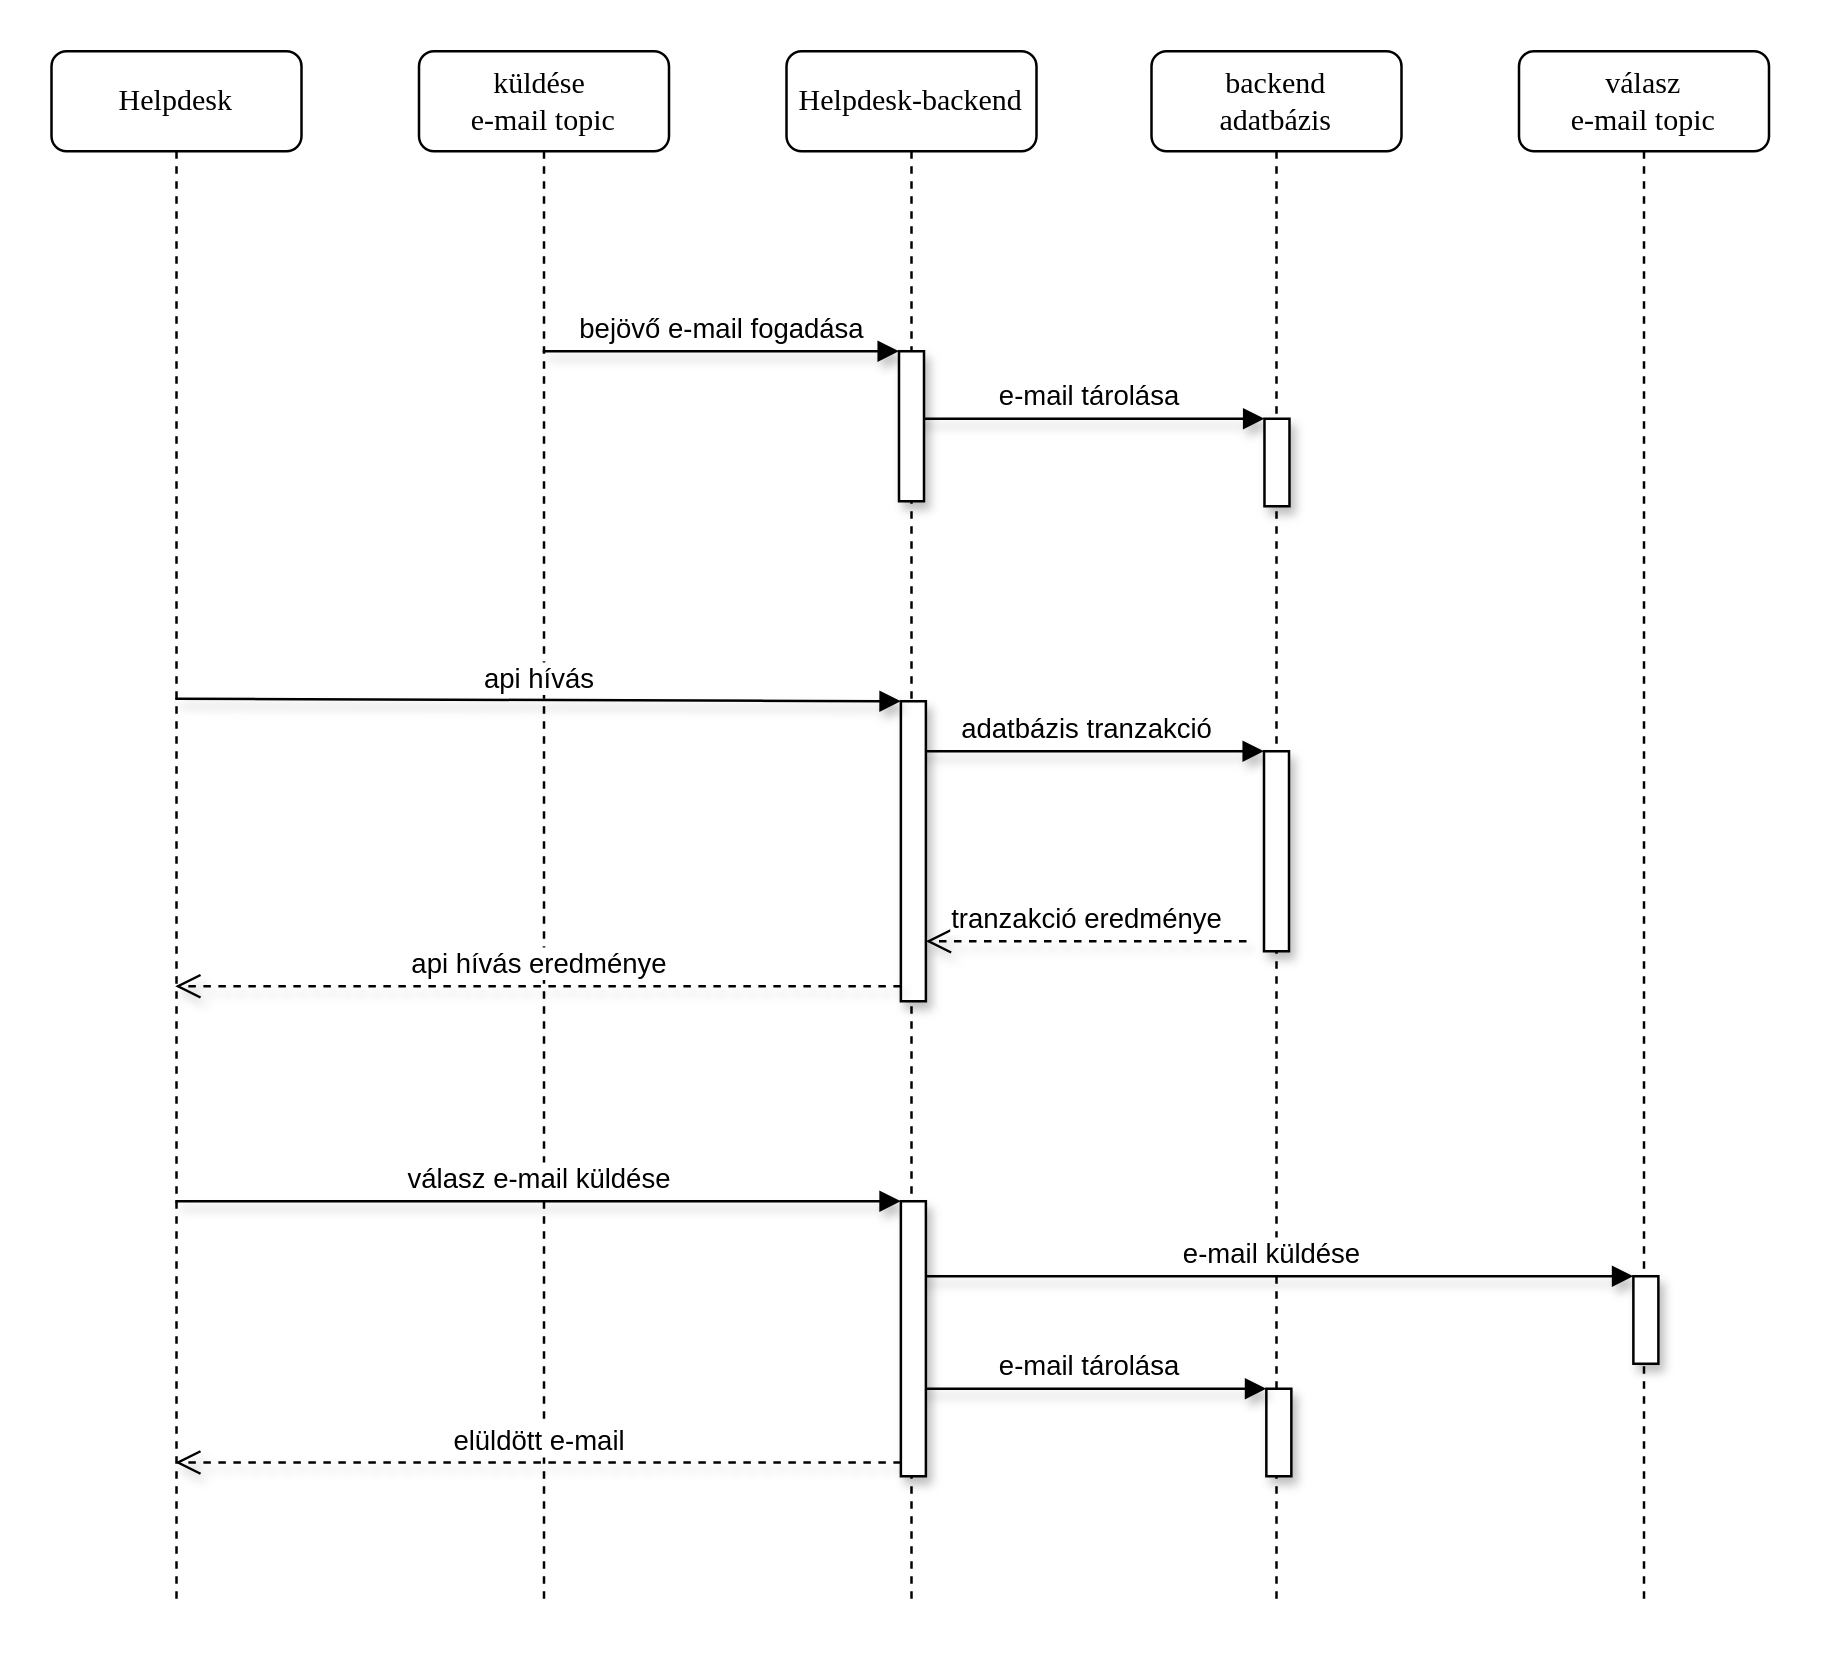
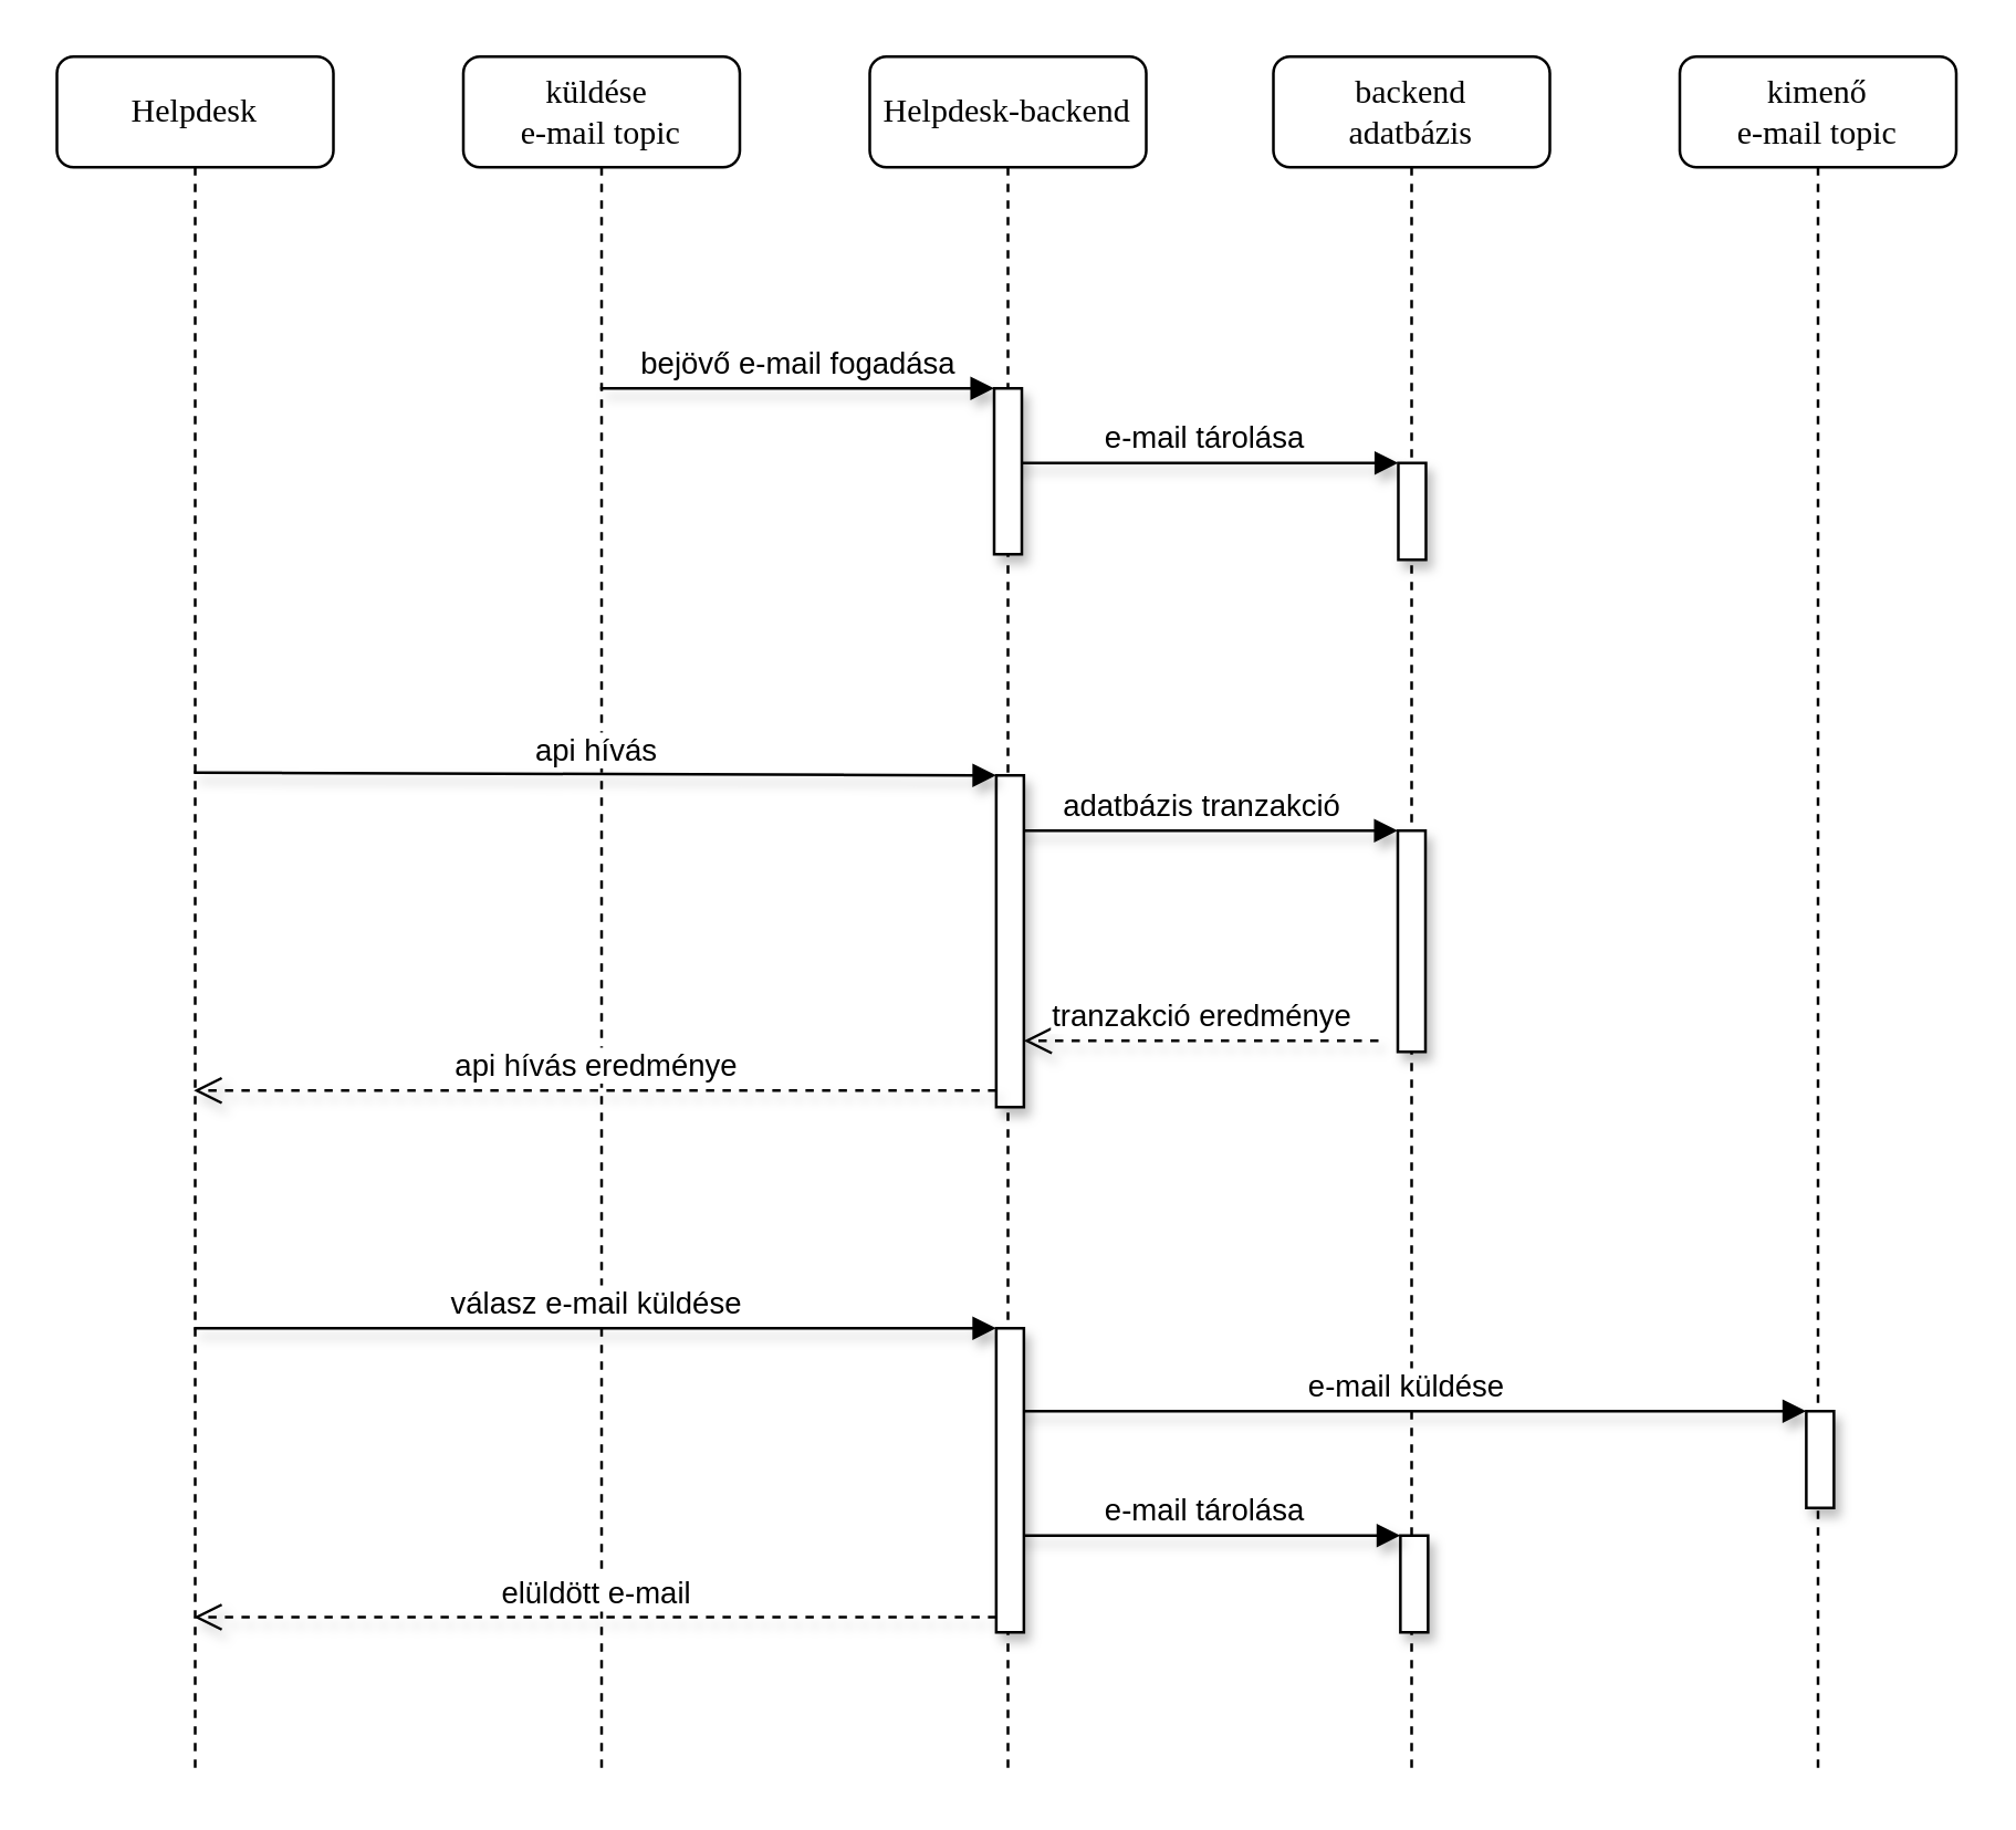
  <mxCell id="0" />
  <mxCell id="1" parent="0" />
  <mxCell id="2" value="adatbázis tranzakció" style="html=1;verticalAlign=bottom;endArrow=block;entryX=0;entryY=0;shadow=1;" parent="1" source="17" target="8" edge="1"><mxGeometry x="272.5" y="339.0" as="geometry"><mxPoint x="435" y="279" as="sourcePoint" /></mxGeometry></mxCell>
  <mxCell id="3" value="küldése&amp;nbsp;&lt;br&gt;e-mail topic" style="shape=umlLifeline;perimeter=lifelinePerimeter;whiteSpace=wrap;html=1;container=1;collapsible=0;recursiveResize=0;outlineConnect=0;rounded=1;shadow=0;comic=0;labelBackgroundColor=none;strokeWidth=1;fontFamily=Verdana;fontSize=12;align=center;" parent="1" vertex="1"><mxGeometry x="167" y="20" width="100" height="620" as="geometry" /></mxCell>
  <mxCell id="4" value="e-mail tárolása" style="html=1;verticalAlign=bottom;endArrow=block;entryX=0;entryY=0;shadow=1;" parent="1" source="17" target="7" edge="1"><mxGeometry relative="1" as="geometry"><mxPoint x="346.5" y="167" as="sourcePoint" /></mxGeometry></mxCell>
  <mxCell id="5" value="backend&lt;br&gt;adatbázis" style="shape=umlLifeline;perimeter=lifelinePerimeter;whiteSpace=wrap;html=1;container=1;collapsible=0;recursiveResize=0;outlineConnect=0;rounded=1;shadow=0;comic=0;labelBackgroundColor=none;strokeWidth=1;fontFamily=Verdana;fontSize=12;align=center;" parent="1" vertex="1"><mxGeometry x="460" y="20" width="100" height="620" as="geometry" /></mxCell>
  <mxCell id="6" value="" style="html=1;points=[];perimeter=orthogonalPerimeter;shadow=1;" parent="5" vertex="1"><mxGeometry x="45.94" y="535" width="10" height="35" as="geometry" /></mxCell>
  <mxCell id="7" value="" style="html=1;points=[];perimeter=orthogonalPerimeter;shadow=1;" parent="5" vertex="1"><mxGeometry x="45.19" y="147" width="10" height="35" as="geometry" /></mxCell>
  <mxCell id="8" value="" style="html=1;points=[];perimeter=orthogonalPerimeter;shadow=1;" parent="5" vertex="1"><mxGeometry x="45" y="280.0" width="10" height="80" as="geometry" /></mxCell>
  <mxCell id="9" value="e-mail tárolása" style="html=1;verticalAlign=bottom;endArrow=block;entryX=0;entryY=0;shadow=1;" parent="1" target="6" edge="1"><mxGeometry relative="1" as="geometry"><mxPoint x="364.417" y="555" as="sourcePoint" /></mxGeometry></mxCell>
  <mxCell id="10" value="e-mail küldése" style="html=1;verticalAlign=bottom;endArrow=block;entryX=0;entryY=0;shadow=1;" parent="1" target="13" edge="1"><mxGeometry relative="1" as="geometry"><mxPoint x="364.417" y="510" as="sourcePoint" /></mxGeometry></mxCell>
  <mxCell id="11" value="Helpdesk" style="shape=umlLifeline;perimeter=lifelinePerimeter;whiteSpace=wrap;html=1;container=1;collapsible=0;recursiveResize=0;outlineConnect=0;rounded=1;shadow=0;comic=0;labelBackgroundColor=none;strokeWidth=1;fontFamily=Verdana;fontSize=12;align=center;" parent="1" vertex="1"><mxGeometry x="20" y="20" width="100" height="620" as="geometry" /></mxCell>
- <mxCell id="12" value="válasz &lt;br&gt;e-mail topic" style="shape=umlLifeline;perimeter=lifelinePerimeter;whiteSpace=wrap;html=1;container=1;collapsible=0;recursiveResize=0;outlineConnect=0;rounded=1;shadow=0;comic=0;labelBackgroundColor=none;strokeWidth=1;fontFamily=Verdana;fontSize=12;align=center;" parent="1" vertex="1"><mxGeometry x="607" y="20" width="100" height="620" as="geometry" /></mxCell>
+ <mxCell id="12" value="kimenő &lt;br&gt;e-mail topic" style="shape=umlLifeline;perimeter=lifelinePerimeter;whiteSpace=wrap;html=1;container=1;collapsible=0;recursiveResize=0;outlineConnect=0;rounded=1;shadow=0;comic=0;labelBackgroundColor=none;strokeWidth=1;fontFamily=Verdana;fontSize=12;align=center;" parent="1" vertex="1"><mxGeometry x="607" y="20" width="100" height="620" as="geometry" /></mxCell>
  <mxCell id="13" value="" style="html=1;points=[];perimeter=orthogonalPerimeter;shadow=1;" parent="12" vertex="1"><mxGeometry x="45.75" y="490" width="10" height="35" as="geometry" /></mxCell>
  <mxCell id="14" value="válasz e-mail küldése" style="html=1;verticalAlign=bottom;endArrow=block;entryX=0;entryY=0;shadow=1;" parent="1" source="11" target="19" edge="1"><mxGeometry relative="1" as="geometry"><mxPoint x="70.25" y="500" as="sourcePoint" /></mxGeometry></mxCell>
  <mxCell id="15" value="elüldött e-mail" style="html=1;verticalAlign=bottom;endArrow=open;dashed=1;endSize=8;exitX=0;exitY=0.95;shadow=1;" parent="1" source="19" target="11" edge="1"><mxGeometry relative="1" as="geometry"><mxPoint x="70.25" y="604.5" as="targetPoint" /></mxGeometry></mxCell>
  <mxCell id="16" value="bejövő e-mail fogadása" style="html=1;verticalAlign=bottom;endArrow=block;entryX=0;entryY=0;shadow=1;" parent="1" source="3" target="20" edge="1"><mxGeometry relative="1" as="geometry"><mxPoint x="206.5" y="139" as="sourcePoint" /></mxGeometry></mxCell>
  <mxCell id="17" value="Helpdesk-backend" style="shape=umlLifeline;perimeter=lifelinePerimeter;whiteSpace=wrap;html=1;container=1;collapsible=0;recursiveResize=0;outlineConnect=0;rounded=1;shadow=0;comic=0;labelBackgroundColor=none;strokeWidth=1;fontFamily=Verdana;fontSize=12;align=center;" parent="1" vertex="1"><mxGeometry x="314" y="20" width="100" height="620" as="geometry" /></mxCell>
  <mxCell id="18" value="" style="html=1;points=[];perimeter=orthogonalPerimeter;shadow=1;" parent="17" vertex="1"><mxGeometry x="45.75" y="260" width="10" height="120" as="geometry" /></mxCell>
  <mxCell id="19" value="" style="html=1;points=[];perimeter=orthogonalPerimeter;shadow=1;" parent="17" vertex="1"><mxGeometry x="45.75" y="460" width="10" height="110" as="geometry" /></mxCell>
  <mxCell id="20" value="" style="html=1;points=[];perimeter=orthogonalPerimeter;shadow=1;" parent="17" vertex="1"><mxGeometry x="45" y="120" width="10" height="60" as="geometry" /></mxCell>
  <mxCell id="21" value="tranzakció eredménye" style="html=1;verticalAlign=bottom;endArrow=open;dashed=1;endSize=8;exitX=0;exitY=0.95;shadow=1;" parent="1" target="18" edge="1"><mxGeometry relative="1" as="geometry"><mxPoint x="387" y="376" as="targetPoint" /><mxPoint x="498" y="376" as="sourcePoint" /></mxGeometry></mxCell>
  <mxCell id="22" value="api hívás" style="html=1;verticalAlign=bottom;endArrow=block;entryX=0;entryY=0;shadow=1;" parent="1" target="18" edge="1"><mxGeometry x="272.5" y="339.0" as="geometry"><mxPoint x="69.5" y="279" as="sourcePoint" /></mxGeometry></mxCell>
  <mxCell id="23" value="api hívás eredménye" style="html=1;verticalAlign=bottom;endArrow=open;dashed=1;endSize=8;exitX=0;exitY=0.95;shadow=1;" parent="1" source="18" target="11" edge="1"><mxGeometry x="272.5" y="339.0" as="geometry"><mxPoint x="69.5" y="355" as="targetPoint" /></mxGeometry></mxCell>
